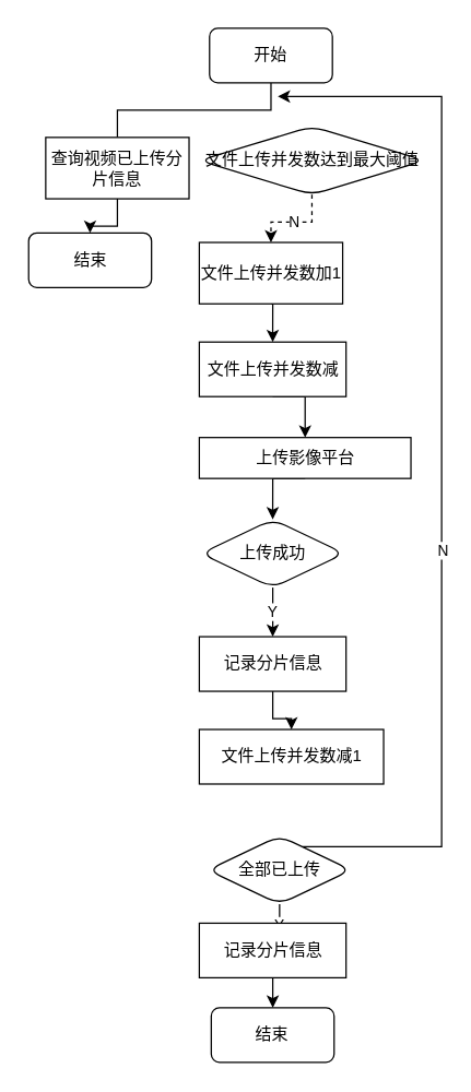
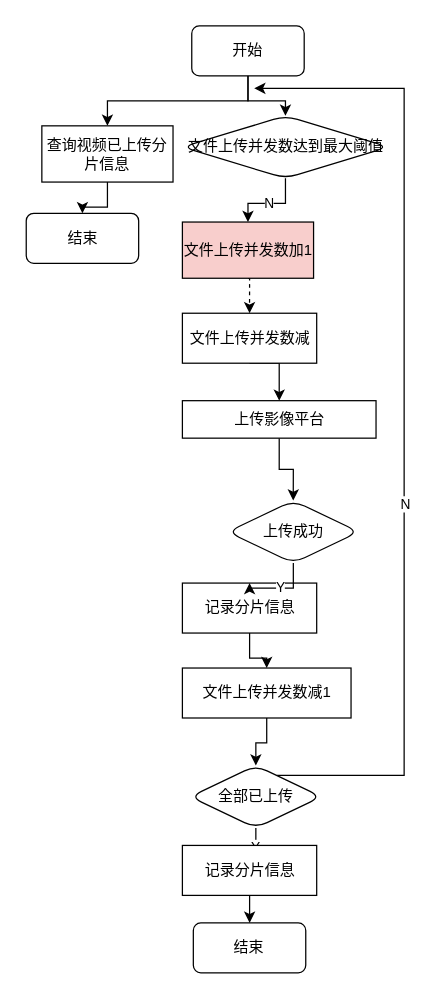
  <mxCell id="0" />
  <mxCell id="1" parent="0" />
- <mxCell id="3" style="edgeStyle=orthogonalEdgeStyle;rounded=0;orthogonalLoop=1;jettySize=auto;html=1;exitX=0.5;exitY=1;exitDx=0;exitDy=0;endArrow=none;" parent="1" source="4" target="10" edge="1"><mxGeometry relative="1" as="geometry" /></mxCell>
+ <mxCell id="2" value="" style="edgeStyle=orthogonalEdgeStyle;rounded=0;orthogonalLoop=1;jettySize=auto;html=1;" parent="1" source="4" target="12" edge="1"><mxGeometry relative="1" as="geometry" /></mxCell>
+ <mxCell id="3" style="edgeStyle=orthogonalEdgeStyle;rounded=0;orthogonalLoop=1;jettySize=auto;html=1;exitX=0.5;exitY=1;exitDx=0;exitDy=0;" parent="1" source="4" target="10" edge="1"><mxGeometry relative="1" as="geometry" /></mxCell>
  <mxCell id="4" value="开始" style="rounded=1;whiteSpace=wrap;html=1;" parent="1" vertex="1"><mxGeometry x="153" y="20" width="90" height="40" as="geometry" /></mxCell>
- <mxCell id="5" style="edgeStyle=orthogonalEdgeStyle;rounded=0;orthogonalLoop=1;jettySize=auto;html=1;exitX=0.5;exitY=1;exitDx=0;exitDy=0;entryX=0.5;entryY=0;entryDx=0;entryDy=0;" parent="1" source="6" target="8" edge="1"><mxGeometry relative="1" as="geometry" /></mxCell>
- <mxCell id="6" value="文件上传并发数加1" style="rounded=0;whiteSpace=wrap;html=1;" parent="1" vertex="1"><mxGeometry x="145.5" y="177" width="105" height="45" as="geometry" /></mxCell>
+ <mxCell id="5" style="edgeStyle=orthogonalEdgeStyle;rounded=0;orthogonalLoop=1;jettySize=auto;html=1;exitX=0.5;exitY=1;exitDx=0;exitDy=0;entryX=0.5;entryY=0;entryDx=0;entryDy=0;dashed=1;" parent="1" source="6" target="8" edge="1"><mxGeometry relative="1" as="geometry" /></mxCell>
+ <mxCell id="6" value="文件上传并发数加1" style="rounded=0;whiteSpace=wrap;html=1;fillColor=#f8cecc;" parent="1" vertex="1"><mxGeometry x="145.5" y="177" width="105" height="45" as="geometry" /></mxCell>
  <mxCell id="7" style="edgeStyle=orthogonalEdgeStyle;rounded=0;orthogonalLoop=1;jettySize=auto;html=1;exitX=0.5;exitY=1;exitDx=0;exitDy=0;entryX=0.5;entryY=0;entryDx=0;entryDy=0;" parent="1" source="8" target="14" edge="1"><mxGeometry relative="1" as="geometry" /></mxCell>
  <mxCell id="8" value="文件上传并发数减" style="rounded=0;whiteSpace=wrap;html=1;" parent="1" vertex="1"><mxGeometry x="145.5" y="250" width="107.5" height="40" as="geometry" /></mxCell>
  <mxCell id="9" value="" style="edgeStyle=orthogonalEdgeStyle;rounded=0;orthogonalLoop=1;jettySize=auto;html=1;" parent="1" source="10" target="21" edge="1"><mxGeometry relative="1" as="geometry" /></mxCell>
  <mxCell id="10" value="查询视频已上传分片信息" style="rounded=0;whiteSpace=wrap;html=1;" parent="1" vertex="1"><mxGeometry x="33" y="100" width="105" height="45" as="geometry" /></mxCell>
- <mxCell id="11" value="N" style="edgeStyle=orthogonalEdgeStyle;rounded=0;orthogonalLoop=1;jettySize=auto;html=1;exitX=0.5;exitY=1;exitDx=0;exitDy=0;entryX=0.5;entryY=0;entryDx=0;entryDy=0;dashed=1;" parent="1" source="12" target="6" edge="1"><mxGeometry relative="1" as="geometry" /></mxCell>
+ <mxCell id="11" value="N" style="edgeStyle=orthogonalEdgeStyle;rounded=0;orthogonalLoop=1;jettySize=auto;html=1;exitX=0.5;exitY=1;exitDx=0;exitDy=0;entryX=0.5;entryY=0;entryDx=0;entryDy=0;" parent="1" source="12" target="6" edge="1"><mxGeometry relative="1" as="geometry" /></mxCell>
  <mxCell id="12" value="文件上传并发数达到最大阈值" style="rhombus;whiteSpace=wrap;html=1;rounded=1;" parent="1" vertex="1"><mxGeometry x="145.5" y="92" width="165" height="50" as="geometry" /></mxCell>
  <mxCell id="13" style="edgeStyle=orthogonalEdgeStyle;rounded=0;orthogonalLoop=1;jettySize=auto;html=1;exitX=0.5;exitY=1;exitDx=0;exitDy=0;entryX=0.5;entryY=0;entryDx=0;entryDy=0;" parent="1" source="14" target="18" edge="1"><mxGeometry relative="1" as="geometry" /></mxCell>
  <mxCell id="14" value="上传影像平台" style="rounded=0;whiteSpace=wrap;html=1;" parent="1" vertex="1"><mxGeometry x="145.5" y="320" width="155" height="30" as="geometry" /></mxCell>
  <mxCell id="15" value="" style="edgeStyle=orthogonalEdgeStyle;rounded=0;orthogonalLoop=1;jettySize=auto;html=1;" parent="1" source="16" target="20" edge="1"><mxGeometry relative="1" as="geometry" /></mxCell>
  <mxCell id="16" value="记录分片信息" style="rounded=0;whiteSpace=wrap;html=1;" parent="1" vertex="1"><mxGeometry x="145.5" y="466" width="107.5" height="40" as="geometry" /></mxCell>
  <mxCell id="17" value="Y" style="edgeStyle=orthogonalEdgeStyle;rounded=0;orthogonalLoop=1;jettySize=auto;html=1;" parent="1" source="18" target="16" edge="1"><mxGeometry relative="1" as="geometry" /></mxCell>
- <mxCell id="18" value="上传成功" style="rhombus;whiteSpace=wrap;html=1;rounded=1;" parent="1" vertex="1"><mxGeometry x="146.75" y="380" width="105" height="50" as="geometry" /></mxCell>
+ <mxCell id="18" value="上传成功" style="rhombus;whiteSpace=wrap;html=1;rounded=1;" parent="1" vertex="1"><mxGeometry x="181.75" y="400" width="105" height="50" as="geometry" /></mxCell>
+ <mxCell id="19" value="" style="edgeStyle=orthogonalEdgeStyle;rounded=0;orthogonalLoop=1;jettySize=auto;html=1;" parent="1" source="20" target="25" edge="1"><mxGeometry relative="1" as="geometry" /></mxCell>
  <mxCell id="20" value="文件上传并发数减1" style="rounded=0;whiteSpace=wrap;html=1;" parent="1" vertex="1"><mxGeometry x="145.5" y="534" width="135" height="40" as="geometry" /></mxCell>
  <mxCell id="21" value="结束" style="rounded=1;whiteSpace=wrap;html=1;" parent="1" vertex="1"><mxGeometry x="20.5" y="170" width="90" height="40" as="geometry" /></mxCell>
  <mxCell id="22" value="Y" style="edgeStyle=orthogonalEdgeStyle;rounded=0;orthogonalLoop=1;jettySize=auto;html=1;" parent="1" source="25" target="27" edge="1"><mxGeometry relative="1" as="geometry" /></mxCell>
  <mxCell id="23" style="edgeStyle=orthogonalEdgeStyle;rounded=0;orthogonalLoop=1;jettySize=auto;html=1;" parent="1" source="25" edge="1"><mxGeometry relative="1" as="geometry"><mxPoint x="203" y="70" as="targetPoint" /><Array as="points"><mxPoint x="323" y="620" /><mxPoint x="323" y="70" /></Array></mxGeometry></mxCell>
  <mxCell id="24" value="N" style="edgeLabel;html=1;align=center;verticalAlign=middle;resizable=0;points=[];" parent="23" vertex="1" connectable="0"><mxGeometry x="-0.173" relative="1" as="geometry"><mxPoint as="offset" /></mxGeometry></mxCell>
  <mxCell id="25" value="全部已上传" style="rhombus;whiteSpace=wrap;html=1;rounded=1;" parent="1" vertex="1"><mxGeometry x="151.75" y="612" width="105" height="50" as="geometry" /></mxCell>
  <mxCell id="26" value="" style="edgeStyle=orthogonalEdgeStyle;rounded=0;orthogonalLoop=1;jettySize=auto;html=1;" parent="1" source="27" target="28" edge="1"><mxGeometry relative="1" as="geometry" /></mxCell>
  <mxCell id="27" value="记录分片信息" style="rounded=0;whiteSpace=wrap;html=1;" parent="1" vertex="1"><mxGeometry x="145.5" y="676" width="107.5" height="40" as="geometry" /></mxCell>
  <mxCell id="28" value="结束" style="rounded=1;whiteSpace=wrap;html=1;" parent="1" vertex="1"><mxGeometry x="154.25" y="738" width="90" height="40" as="geometry" /></mxCell>
